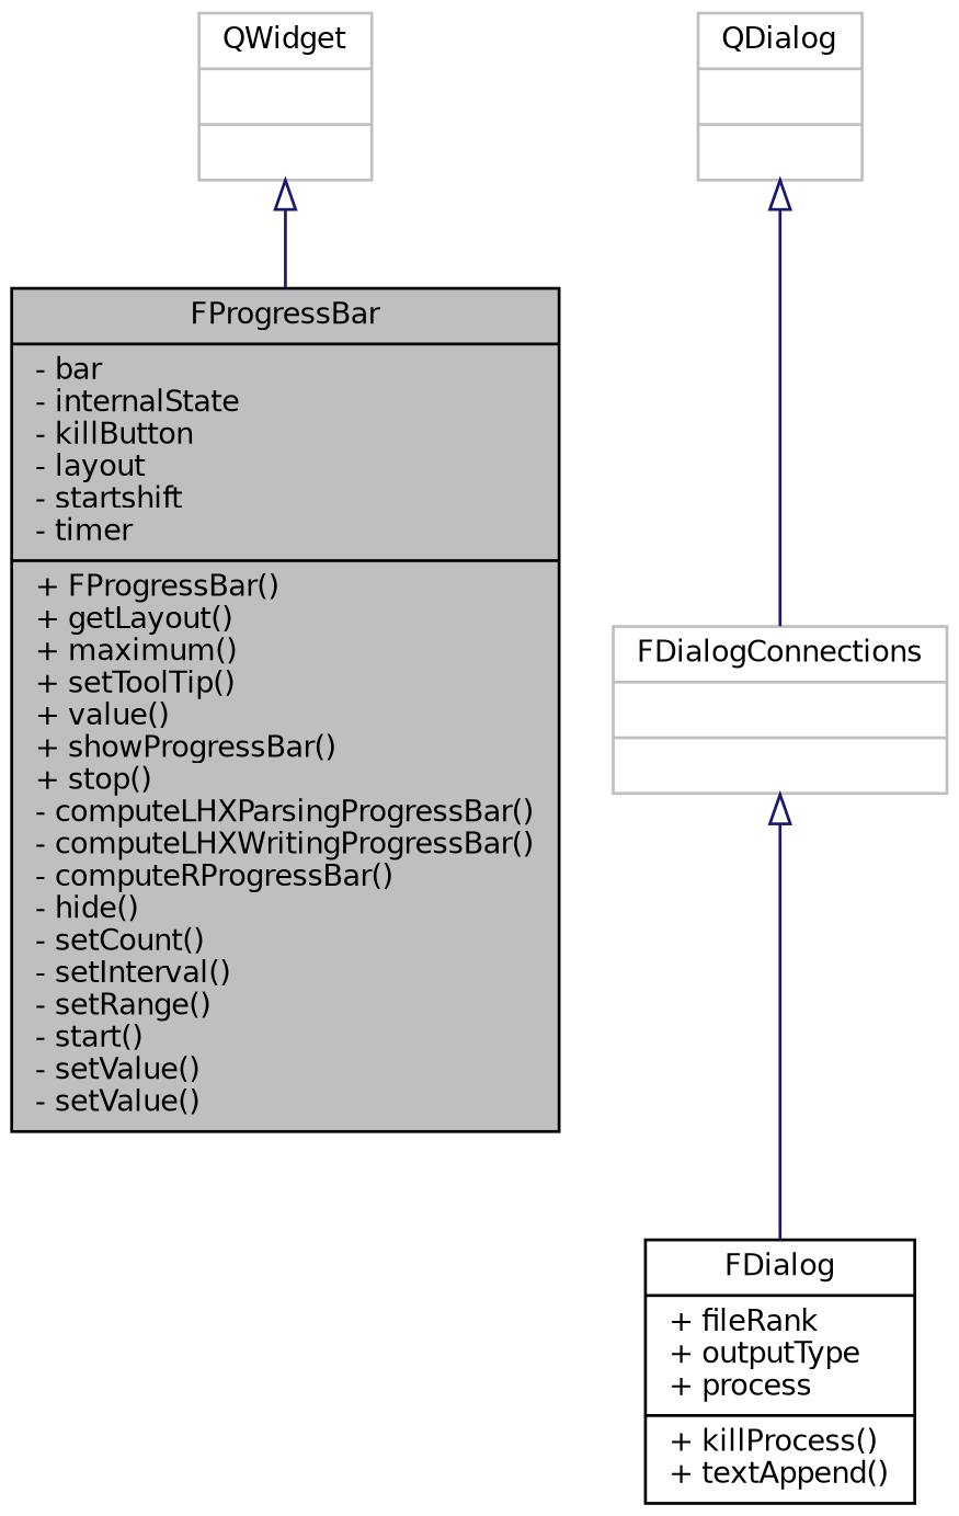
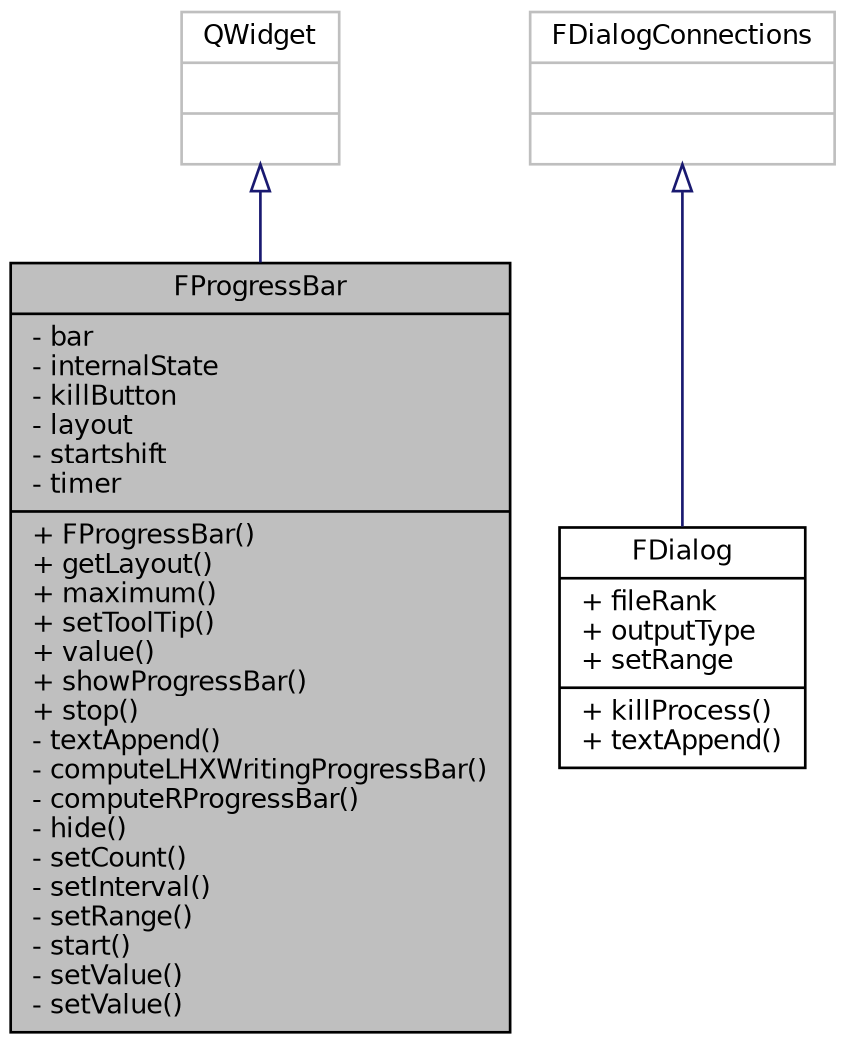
  digraph {
    node [color=grey75 fillcolor=white fontname=Helvetica fontsize=10 shape=record style=filled]
    edge [arrowtail=onormal color=midnightblue dir=back fontname=Helvetica fontsize=10 labelfontname=Helvetica labelfontsize=10 style=solid]
-   n1 [color=black fillcolor=grey75 fontcolor=black height=0.2 label="{FProgressBar\n|- bar\l- internalState\l- killButton\l- layout\l- startshift\l- timer\l|+ FProgressBar()\l+ getLayout()\l+ maximum()\l+ setToolTip()\l+ value()\l+ showProgressBar()\l+ stop()\l- computeLHXParsingProgressBar()\l- computeLHXWritingProgressBar()\l- computeRProgressBar()\l- hide()\l- setCount()\l- setInterval()\l- setRange()\l- start()\l- setValue()\l- setValue()\l}" width=0.4]
+   n1 [color=black fillcolor=grey75 fontcolor=black height=0.2 label="{FProgressBar\n|- bar\l- internalState\l- killButton\l- layout\l- startshift\l- timer\l|+ FProgressBar()\l+ getLayout()\l+ maximum()\l+ setToolTip()\l+ value()\l+ showProgressBar()\l+ stop()\l- textAppend()\l- computeLHXWritingProgressBar()\l- computeRProgressBar()\l- hide()\l- setCount()\l- setInterval()\l- setRange()\l- start()\l- setValue()\l- setValue()\l}" width=0.4]
    n2 [height=0.2 label="{QWidget\n||}" width=0.4]
-   n3 [color=black height=0.2 label="{FDialog\n|+ fileRank\l+ outputType\l+ process\l|+ killProcess()\l+ textAppend()\l}" width=0.4]
+   n3 [color=black height=0.2 label="{FDialog\n|+ fileRank\l+ outputType\l+ setRange\l|+ killProcess()\l+ textAppend()\l}" width=0.4]
    n4 [height=0.2 label="{FDialogConnections\n||}" width=0.4]
-   n5 [height=0.2 label="{QDialog\n||}" width=0.4]
    n2 -> n1
    n4 -> n3
-   n5 -> n4
  }
